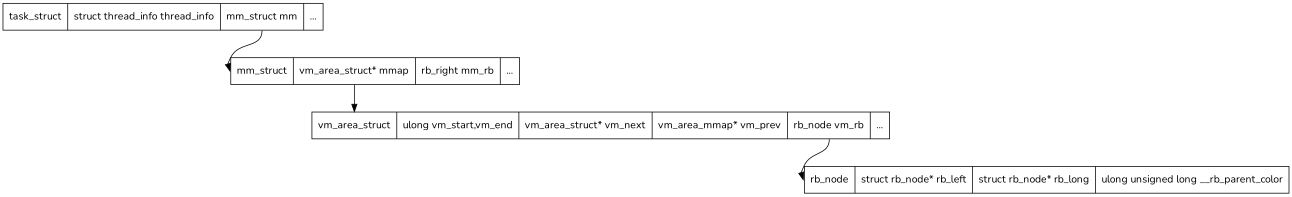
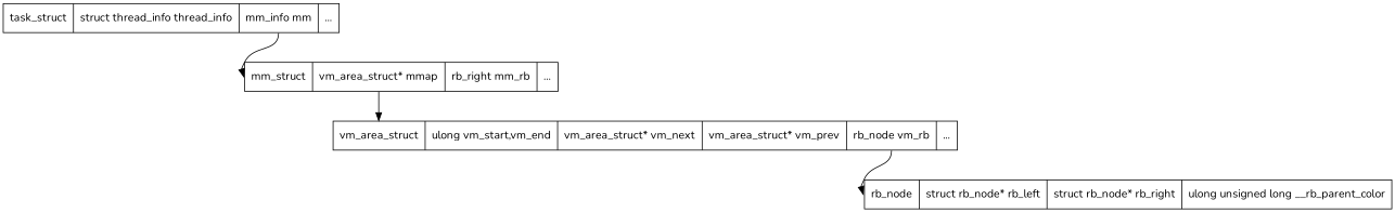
  digraph {
    fontname=Nunito
    rankdir=TB
    node [fontname=Nunito shape=record]
    edge [fontname=Nunito headport=struct]
-   n1 [label="task_struct| struct thread_info thread_info | <mm> mm_struct mm | ... "]
+   n1 [label="task_struct| struct thread_info thread_info | <mm> mm_info mm | ... "]
    n2 [label="<struct> mm_struct | <mmap> vm_area_struct* mmap | <mm_rb> rb_right mm_rb | ..."]
-   n3 [label="<struct> vm_area_struct | ulong vm_start,vm_end | vm_area_struct* vm_next | vm_area_mmap* vm_prev | <vm_rb> rb_node vm_rb | ..."]
-   n4 [label="<struct> rb_node | struct rb_node* rb_left | struct rb_node* rb_long | ulong unsigned long  __rb_parent_color "]
+   n3 [label="<struct> vm_area_struct | ulong vm_start,vm_end | vm_area_struct* vm_next | vm_area_struct* vm_prev | <vm_rb> rb_node vm_rb | ..."]
+   n4 [label="<struct> rb_node | struct rb_node* rb_left | struct rb_node* rb_right | ulong unsigned long  __rb_parent_color "]
    n1 -> n2 [tailport=mm]
    n2 -> n3 [tailport=mmap]
    n3 -> n4 [tailport=vm_rb]
  }
